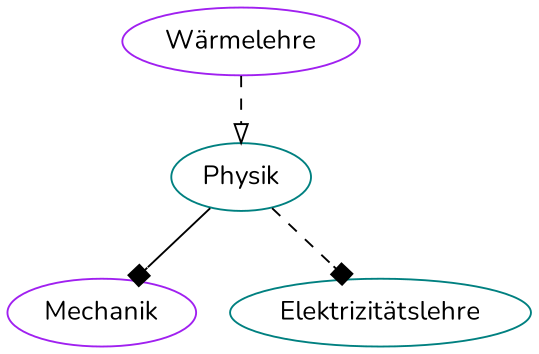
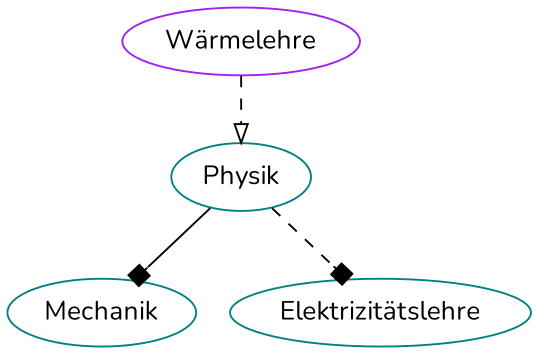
  digraph {
    fontname=Nunito
    node [color=purple fontname=Nunito]
    edge [arrowhead=box fontname=Nunito style=dashed]
-   Mechanik
+   Mechanik [color=teal]
    Physik [color=teal]
    "Elektrizitätslehre" [color=teal]
    "Wärmelehre"
    Physik -> Mechanik [style=solid]
    Physik -> "Elektrizitätslehre"
    "Wärmelehre" -> Physik [arrowhead=onormal]
  }
